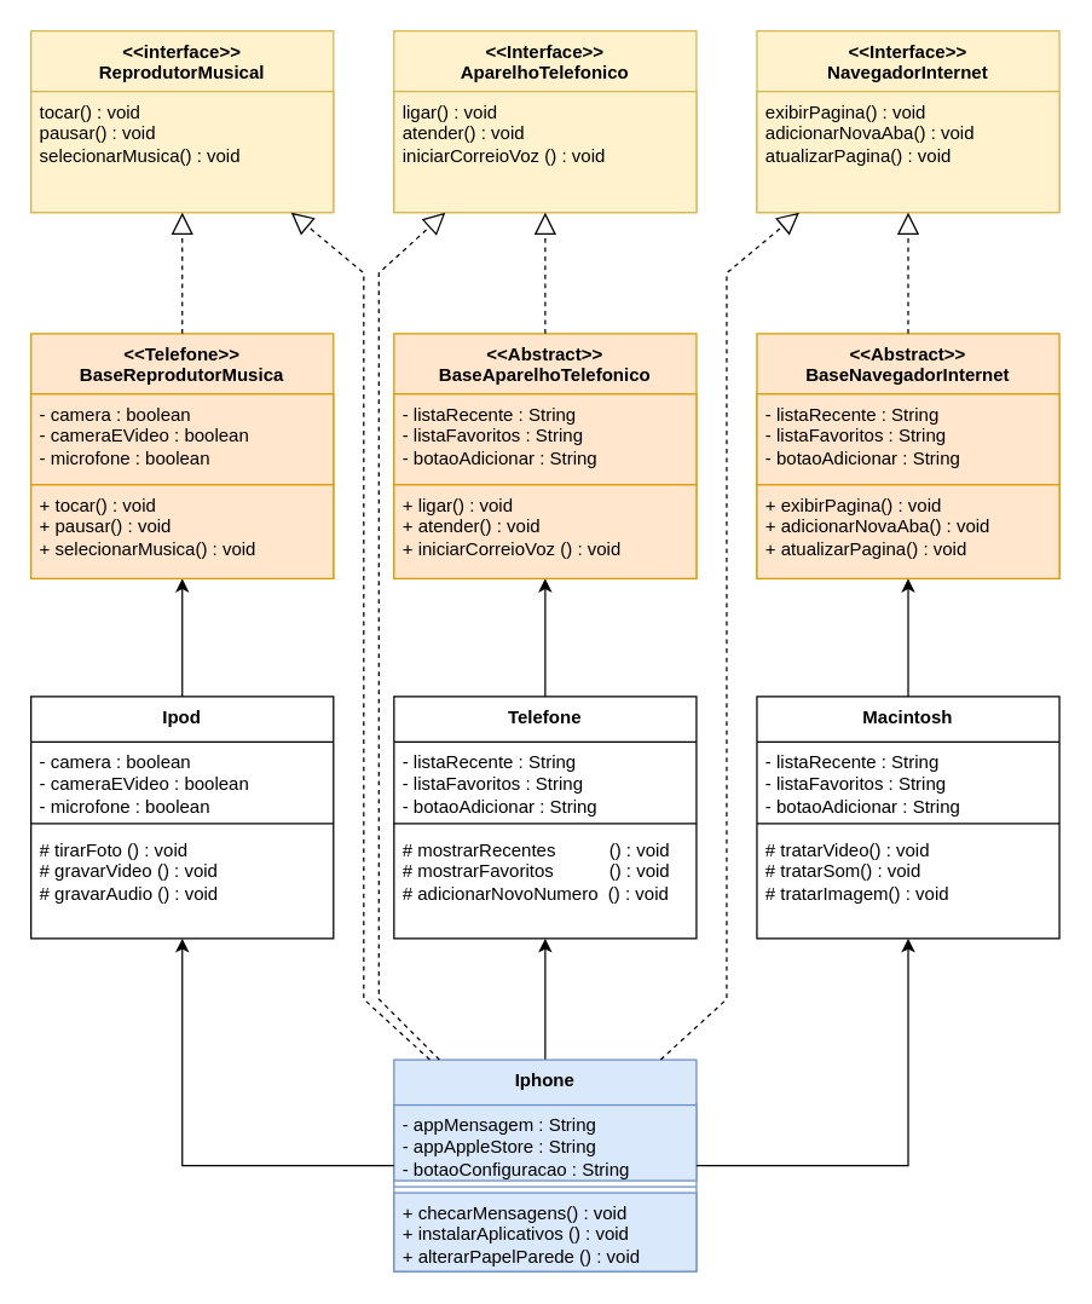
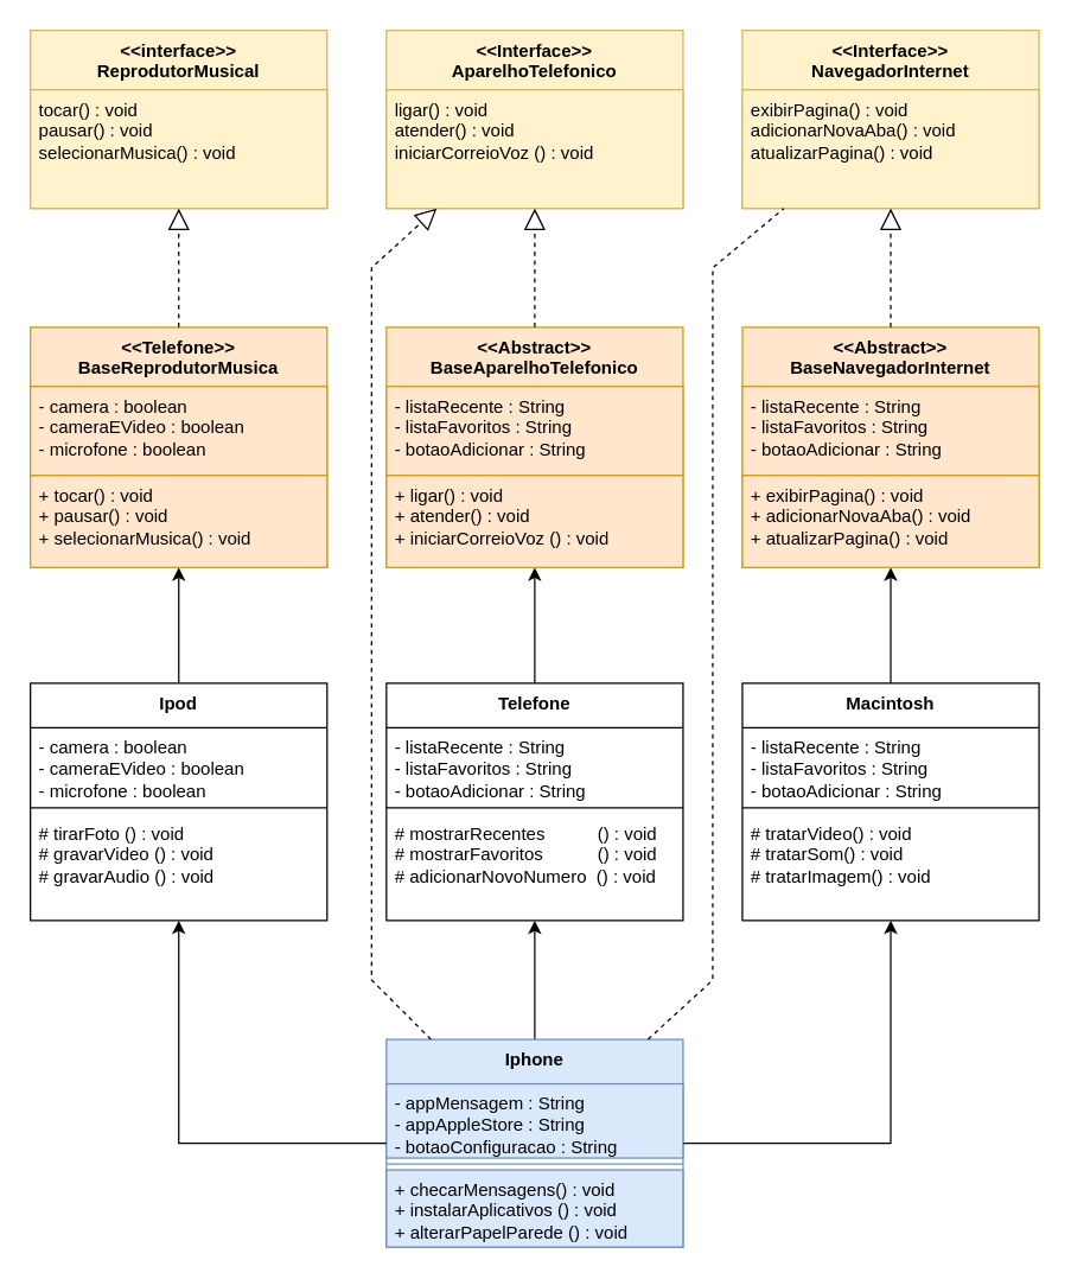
  <mxCell id="0" />
  <mxCell id="1" parent="0" />
  <mxCell id="2" value="&lt;div&gt;&amp;lt;&amp;lt;interface&amp;gt;&amp;gt;&lt;/div&gt;ReprodutorMusical" style="swimlane;fontStyle=1;align=center;verticalAlign=top;childLayout=stackLayout;horizontal=1;startSize=40;horizontalStack=0;resizeParent=1;resizeParentMax=0;resizeLast=0;collapsible=1;marginBottom=0;whiteSpace=wrap;html=1;fillColor=#fff2cc;strokeColor=#d6b656;" parent="1" vertex="1"><mxGeometry x="20" y="20" width="200" height="120" as="geometry"><mxRectangle x="330" y="60" width="140" height="30" as="alternateBounds" /></mxGeometry></mxCell>
  <mxCell id="3" value="tocar() : void&lt;div&gt;pausar() : void&lt;/div&gt;&lt;div&gt;selecionarMusica() : void&lt;/div&gt;" style="text;strokeColor=#d6b656;fillColor=#fff2cc;align=left;verticalAlign=top;spacingLeft=4;spacingRight=4;overflow=hidden;rotatable=0;points=[[0,0.5],[1,0.5]];portConstraint=eastwest;whiteSpace=wrap;html=1;" parent="2" vertex="1"><mxGeometry y="40" width="200" height="80" as="geometry" /></mxCell>
  <mxCell id="4" value="&lt;div&gt;&amp;lt;&amp;lt;Interface&amp;gt;&amp;gt;&lt;/div&gt;&lt;div&gt;AparelhoTelefonico&lt;/div&gt;" style="swimlane;fontStyle=1;align=center;verticalAlign=top;childLayout=stackLayout;horizontal=1;startSize=40;horizontalStack=0;resizeParent=1;resizeParentMax=0;resizeLast=0;collapsible=1;marginBottom=0;whiteSpace=wrap;html=1;fillColor=#fff2cc;strokeColor=#d6b656;" parent="1" vertex="1"><mxGeometry x="260" y="20" width="200" height="120" as="geometry"><mxRectangle x="330" y="60" width="140" height="30" as="alternateBounds" /></mxGeometry></mxCell>
  <mxCell id="5" value="ligar() : void&lt;div&gt;atender() :&amp;nbsp;&lt;span style=&quot;background-color: initial;&quot;&gt;void&lt;/span&gt;&lt;/div&gt;&lt;div&gt;&lt;span style=&quot;background-color: initial;&quot;&gt;iniciarCorreioVoz () : void&lt;/span&gt;&lt;/div&gt;" style="text;strokeColor=#d6b656;fillColor=#fff2cc;align=left;verticalAlign=top;spacingLeft=4;spacingRight=4;overflow=hidden;rotatable=0;points=[[0,0.5],[1,0.5]];portConstraint=eastwest;whiteSpace=wrap;html=1;" parent="4" vertex="1"><mxGeometry y="40" width="200" height="80" as="geometry" /></mxCell>
  <mxCell id="6" value="&lt;div&gt;&amp;lt;&amp;lt;Interface&amp;gt;&amp;gt;&lt;/div&gt;&lt;div&gt;NavegadorInternet&lt;/div&gt;" style="swimlane;fontStyle=1;align=center;verticalAlign=top;childLayout=stackLayout;horizontal=1;startSize=40;horizontalStack=0;resizeParent=1;resizeParentMax=0;resizeLast=0;collapsible=1;marginBottom=0;whiteSpace=wrap;html=1;fillColor=#fff2cc;strokeColor=#d6b656;" parent="1" vertex="1"><mxGeometry x="500" y="20" width="200" height="120" as="geometry"><mxRectangle x="330" y="60" width="140" height="30" as="alternateBounds" /></mxGeometry></mxCell>
  <mxCell id="7" value="exibirPagina() : void&lt;div&gt;adicionarNovaAba() :&amp;nbsp;&lt;span style=&quot;background-color: initial;&quot;&gt;void&lt;/span&gt;&lt;/div&gt;&lt;div&gt;atualizarPagina() :&amp;nbsp;&lt;span style=&quot;background-color: initial;&quot;&gt;void&lt;/span&gt;&lt;/div&gt;" style="text;strokeColor=#d6b656;fillColor=#fff2cc;align=left;verticalAlign=top;spacingLeft=4;spacingRight=4;overflow=hidden;rotatable=0;points=[[0,0.5],[1,0.5]];portConstraint=eastwest;whiteSpace=wrap;html=1;" parent="6" vertex="1"><mxGeometry y="40" width="200" height="80" as="geometry" /></mxCell>
  <mxCell id="8" value="" style="edgeStyle=orthogonalEdgeStyle;rounded=0;orthogonalLoop=1;jettySize=auto;html=1;" edge="1" parent="1" source="9" target="30"><mxGeometry relative="1" as="geometry"><Array as="points"><mxPoint x="120" y="380" /><mxPoint x="120" y="380" /></Array></mxGeometry></mxCell>
  <mxCell id="9" value="&lt;div&gt;Ipod&lt;/div&gt;" style="swimlane;fontStyle=1;align=center;verticalAlign=top;childLayout=stackLayout;horizontal=1;startSize=30;horizontalStack=0;resizeParent=1;resizeParentMax=0;resizeLast=0;collapsible=1;marginBottom=0;whiteSpace=wrap;html=1;" parent="1" vertex="1"><mxGeometry x="20" y="460" width="200" height="160" as="geometry"><mxRectangle x="330" y="60" width="140" height="30" as="alternateBounds" /></mxGeometry></mxCell>
  <mxCell id="10" value="&lt;div&gt;- camera : boolean&lt;/div&gt;&lt;div&gt;- cameraEVideo : boolean&lt;/div&gt;&lt;div&gt;- microfone : boolean&lt;/div&gt;" style="text;strokeColor=none;fillColor=none;align=left;verticalAlign=top;spacingLeft=4;spacingRight=4;overflow=hidden;rotatable=0;points=[[0,0.5],[1,0.5]];portConstraint=eastwest;whiteSpace=wrap;html=1;" parent="9" vertex="1"><mxGeometry y="30" width="200" height="50" as="geometry" /></mxCell>
  <mxCell id="11" value="" style="line;strokeWidth=1;fillColor=none;align=left;verticalAlign=middle;spacingTop=-1;spacingLeft=3;spacingRight=3;rotatable=0;labelPosition=right;points=[];portConstraint=eastwest;strokeColor=inherit;" parent="9" vertex="1"><mxGeometry y="80" width="200" height="8" as="geometry" /></mxCell>
  <mxCell id="12" value="# tirarFoto () : void&lt;span style=&quot;white-space: pre;&quot;&gt;&#09;&lt;/span&gt;&lt;span style=&quot;white-space: pre;&quot;&gt;&#09;&lt;/span&gt;&lt;span style=&quot;white-space: pre;&quot;&gt;&#09;&lt;/span&gt;&lt;div&gt;# gravarVideo () : void&lt;/div&gt;&lt;div&gt;# gravarAudio () : void&lt;/div&gt;" style="text;strokeColor=none;fillColor=none;align=left;verticalAlign=top;spacingLeft=4;spacingRight=4;overflow=hidden;rotatable=0;points=[[0,0.5],[1,0.5]];portConstraint=eastwest;whiteSpace=wrap;html=1;" parent="9" vertex="1"><mxGeometry y="88" width="200" height="72" as="geometry" /></mxCell>
  <mxCell id="13" value="" style="edgeStyle=orthogonalEdgeStyle;rounded=0;orthogonalLoop=1;jettySize=auto;html=1;" edge="1" parent="1" source="14" target="33"><mxGeometry relative="1" as="geometry"><Array as="points"><mxPoint x="360" y="390" /><mxPoint x="360" y="390" /></Array></mxGeometry></mxCell>
  <mxCell id="14" value="&lt;div&gt;Telefone&lt;/div&gt;" style="swimlane;fontStyle=1;align=center;verticalAlign=top;childLayout=stackLayout;horizontal=1;startSize=30;horizontalStack=0;resizeParent=1;resizeParentMax=0;resizeLast=0;collapsible=1;marginBottom=0;whiteSpace=wrap;html=1;" parent="1" vertex="1"><mxGeometry x="260" y="460" width="200" height="160" as="geometry"><mxRectangle x="330" y="60" width="140" height="30" as="alternateBounds" /></mxGeometry></mxCell>
  <mxCell id="15" value="&lt;div&gt;- listaRecente : String&lt;/div&gt;&lt;div&gt;- listaFavoritos : String&lt;/div&gt;&lt;div&gt;- botaoAdicionar : String&lt;/div&gt;" style="text;strokeColor=none;fillColor=none;align=left;verticalAlign=top;spacingLeft=4;spacingRight=4;overflow=hidden;rotatable=0;points=[[0,0.5],[1,0.5]];portConstraint=eastwest;whiteSpace=wrap;html=1;" parent="14" vertex="1"><mxGeometry y="30" width="200" height="50" as="geometry" /></mxCell>
  <mxCell id="16" value="" style="line;strokeWidth=1;fillColor=none;align=left;verticalAlign=middle;spacingTop=-1;spacingLeft=3;spacingRight=3;rotatable=0;labelPosition=right;points=[];portConstraint=eastwest;strokeColor=inherit;" parent="14" vertex="1"><mxGeometry y="80" width="200" height="8" as="geometry" /></mxCell>
  <mxCell id="17" value="# mostrarRecentes&lt;span style=&quot;white-space: pre;&quot;&gt;&#09;&lt;span style=&quot;white-space: pre;&quot;&gt;&#09;&lt;/span&gt;&lt;/span&gt; () : void&lt;div&gt;# mostrarFavoritos &lt;span style=&quot;white-space: pre;&quot;&gt;&#09;&lt;/span&gt;&lt;span style=&quot;white-space: pre;&quot;&gt;&#09;&lt;/span&gt;&amp;nbsp;() : void&lt;/div&gt;&lt;div&gt;# adicionarNovoNumero&amp;nbsp; () : void&lt;/div&gt;" style="text;strokeColor=none;fillColor=none;align=left;verticalAlign=top;spacingLeft=4;spacingRight=4;overflow=hidden;rotatable=0;points=[[0,0.5],[1,0.5]];portConstraint=eastwest;whiteSpace=wrap;html=1;" parent="14" vertex="1"><mxGeometry y="88" width="200" height="72" as="geometry" /></mxCell>
  <mxCell id="18" value="" style="edgeStyle=orthogonalEdgeStyle;rounded=0;orthogonalLoop=1;jettySize=auto;html=1;" edge="1" parent="1" source="19" target="36"><mxGeometry relative="1" as="geometry"><Array as="points"><mxPoint x="600" y="380" /><mxPoint x="600" y="380" /></Array></mxGeometry></mxCell>
  <mxCell id="19" value="&lt;div&gt;Macintosh&lt;/div&gt;" style="swimlane;fontStyle=1;align=center;verticalAlign=top;childLayout=stackLayout;horizontal=1;startSize=30;horizontalStack=0;resizeParent=1;resizeParentMax=0;resizeLast=0;collapsible=1;marginBottom=0;whiteSpace=wrap;html=1;" parent="1" vertex="1"><mxGeometry x="500" y="460" width="200" height="160" as="geometry"><mxRectangle x="330" y="60" width="140" height="30" as="alternateBounds" /></mxGeometry></mxCell>
  <mxCell id="20" value="&lt;div&gt;- listaRecente : String&lt;/div&gt;&lt;div&gt;- listaFavoritos : String&lt;/div&gt;&lt;div&gt;- botaoAdicionar : String&lt;/div&gt;" style="text;strokeColor=none;fillColor=none;align=left;verticalAlign=top;spacingLeft=4;spacingRight=4;overflow=hidden;rotatable=0;points=[[0,0.5],[1,0.5]];portConstraint=eastwest;whiteSpace=wrap;html=1;" parent="19" vertex="1"><mxGeometry y="30" width="200" height="50" as="geometry" /></mxCell>
  <mxCell id="21" value="" style="line;strokeWidth=1;fillColor=none;align=left;verticalAlign=middle;spacingTop=-1;spacingLeft=3;spacingRight=3;rotatable=0;labelPosition=right;points=[];portConstraint=eastwest;strokeColor=inherit;" parent="19" vertex="1"><mxGeometry y="80" width="200" height="8" as="geometry" /></mxCell>
  <mxCell id="22" value="# tratarVideo() : void&lt;div&gt;# tratarSom() : void&lt;/div&gt;&lt;div&gt;# tratarImagem() : void&lt;/div&gt;" style="text;strokeColor=none;fillColor=none;align=left;verticalAlign=top;spacingLeft=4;spacingRight=4;overflow=hidden;rotatable=0;points=[[0,0.5],[1,0.5]];portConstraint=eastwest;whiteSpace=wrap;html=1;" parent="19" vertex="1"><mxGeometry y="88" width="200" height="72" as="geometry" /></mxCell>
  <mxCell id="23" value="" style="edgeStyle=orthogonalEdgeStyle;rounded=0;orthogonalLoop=1;jettySize=auto;html=1;" edge="1" parent="1" source="24" target="17"><mxGeometry relative="1" as="geometry"><Array as="points"><mxPoint x="360" y="630" /><mxPoint x="360" y="630" /></Array></mxGeometry></mxCell>
  <mxCell id="24" value="&lt;div&gt;Iphone&lt;/div&gt;" style="swimlane;fontStyle=1;align=center;verticalAlign=top;childLayout=stackLayout;horizontal=1;startSize=30;horizontalStack=0;resizeParent=1;resizeParentMax=0;resizeLast=0;collapsible=1;marginBottom=0;whiteSpace=wrap;html=1;fillColor=#dae8fc;strokeColor=#6c8ebf;" parent="1" vertex="1"><mxGeometry x="260" y="700" width="200" height="140" as="geometry"><mxRectangle x="330" y="60" width="140" height="30" as="alternateBounds" /></mxGeometry></mxCell>
  <mxCell id="25" value="&lt;div&gt;- appMensagem : String&lt;/div&gt;&lt;div&gt;- appAppleStore : String&lt;/div&gt;&lt;div&gt;- botaoConfiguracao : String&lt;/div&gt;" style="text;strokeColor=#6c8ebf;fillColor=#dae8fc;align=left;verticalAlign=top;spacingLeft=4;spacingRight=4;overflow=hidden;rotatable=0;points=[[0,0.5],[1,0.5]];portConstraint=eastwest;whiteSpace=wrap;html=1;" parent="24" vertex="1"><mxGeometry y="30" width="200" height="50" as="geometry" /></mxCell>
  <mxCell id="26" value="" style="line;strokeWidth=1;fillColor=#dae8fc;align=left;verticalAlign=middle;spacingTop=-1;spacingLeft=3;spacingRight=3;rotatable=0;labelPosition=right;points=[];portConstraint=eastwest;strokeColor=#6c8ebf;" parent="24" vertex="1"><mxGeometry y="80" width="200" height="8" as="geometry" /></mxCell>
  <mxCell id="27" value="+ checarMensagens() : void&lt;div&gt;+ instalarAplicativos () : void&lt;/div&gt;&lt;div&gt;+ alterarPapelParede () : void&lt;/div&gt;" style="text;strokeColor=#6c8ebf;fillColor=#dae8fc;align=left;verticalAlign=top;spacingLeft=4;spacingRight=4;overflow=hidden;rotatable=0;points=[[0,0.5],[1,0.5]];portConstraint=eastwest;whiteSpace=wrap;html=1;" parent="24" vertex="1"><mxGeometry y="88" width="200" height="52" as="geometry" /></mxCell>
  <mxCell id="28" value="&lt;div&gt;&amp;lt;&amp;lt;Telefone&amp;gt;&amp;gt;&lt;/div&gt;&lt;div&gt;BaseReprodutorMusica&lt;/div&gt;" style="swimlane;fontStyle=1;align=center;verticalAlign=top;childLayout=stackLayout;horizontal=1;startSize=40;horizontalStack=0;resizeParent=1;resizeParentMax=0;resizeLast=0;collapsible=1;marginBottom=0;whiteSpace=wrap;html=1;fillColor=#ffe6cc;strokeColor=#d79b00;" vertex="1" parent="1"><mxGeometry x="20" y="220" width="200" height="162" as="geometry"><mxRectangle x="330" y="60" width="140" height="30" as="alternateBounds" /></mxGeometry></mxCell>
  <mxCell id="29" value="&lt;div&gt;- camera : boolean&lt;/div&gt;&lt;div&gt;- cameraEVideo : boolean&lt;/div&gt;&lt;div&gt;- microfone : boolean&lt;/div&gt;" style="text;strokeColor=#d79b00;fillColor=#ffe6cc;align=left;verticalAlign=top;spacingLeft=4;spacingRight=4;overflow=hidden;rotatable=0;points=[[0,0.5],[1,0.5]];portConstraint=eastwest;whiteSpace=wrap;html=1;" vertex="1" parent="28"><mxGeometry y="40" width="200" height="60" as="geometry" /></mxCell>
  <mxCell id="30" value="+ tocar() : void&lt;div&gt;+ pausar() : void&lt;/div&gt;&lt;div&gt;+ selecionarMusica() : void&lt;/div&gt;" style="text;strokeColor=#d79b00;fillColor=#ffe6cc;align=left;verticalAlign=top;spacingLeft=4;spacingRight=4;overflow=hidden;rotatable=0;points=[[0,0.5],[1,0.5]];portConstraint=eastwest;whiteSpace=wrap;html=1;" vertex="1" parent="28"><mxGeometry y="100" width="200" height="62" as="geometry" /></mxCell>
  <mxCell id="31" value="&lt;div&gt;&amp;lt;&amp;lt;Abstract&amp;gt;&amp;gt;&lt;/div&gt;&lt;div&gt;BaseAparelhoTelefonico&lt;/div&gt;" style="swimlane;fontStyle=1;align=center;verticalAlign=top;childLayout=stackLayout;horizontal=1;startSize=40;horizontalStack=0;resizeParent=1;resizeParentMax=0;resizeLast=0;collapsible=1;marginBottom=0;whiteSpace=wrap;html=1;fillColor=#ffe6cc;strokeColor=#d79b00;" vertex="1" parent="1"><mxGeometry x="260" y="220" width="200" height="162" as="geometry"><mxRectangle x="330" y="60" width="140" height="30" as="alternateBounds" /></mxGeometry></mxCell>
  <mxCell id="32" value="&lt;div&gt;- listaRecente : String&lt;/div&gt;&lt;div&gt;- listaFavoritos : String&lt;/div&gt;&lt;div&gt;- botaoAdicionar : String&lt;/div&gt;" style="text;strokeColor=#d79b00;fillColor=#ffe6cc;align=left;verticalAlign=top;spacingLeft=4;spacingRight=4;overflow=hidden;rotatable=0;points=[[0,0.5],[1,0.5]];portConstraint=eastwest;whiteSpace=wrap;html=1;" vertex="1" parent="31"><mxGeometry y="40" width="200" height="60" as="geometry" /></mxCell>
  <mxCell id="33" value="+ ligar() : void&lt;div&gt;+ atender() :&amp;nbsp;&lt;span style=&quot;background-color: initial;&quot;&gt;void&lt;/span&gt;&lt;/div&gt;&lt;div&gt;&lt;span style=&quot;background-color: initial;&quot;&gt;+ iniciarCorreioVoz () : void&lt;/span&gt;&lt;/div&gt;" style="text;strokeColor=#d79b00;fillColor=#ffe6cc;align=left;verticalAlign=top;spacingLeft=4;spacingRight=4;overflow=hidden;rotatable=0;points=[[0,0.5],[1,0.5]];portConstraint=eastwest;whiteSpace=wrap;html=1;" vertex="1" parent="31"><mxGeometry y="100" width="200" height="62" as="geometry" /></mxCell>
  <mxCell id="34" value="&lt;div&gt;&amp;lt;&amp;lt;Abstract&amp;gt;&amp;gt;&lt;/div&gt;&lt;div&gt;BaseNavegadorInternet&lt;/div&gt;" style="swimlane;fontStyle=1;align=center;verticalAlign=top;childLayout=stackLayout;horizontal=1;startSize=40;horizontalStack=0;resizeParent=1;resizeParentMax=0;resizeLast=0;collapsible=1;marginBottom=0;whiteSpace=wrap;html=1;fillColor=#ffe6cc;strokeColor=#d79b00;" vertex="1" parent="1"><mxGeometry x="500" y="220" width="200" height="162" as="geometry"><mxRectangle x="330" y="60" width="140" height="30" as="alternateBounds" /></mxGeometry></mxCell>
  <mxCell id="35" value="&lt;div&gt;- listaRecente : String&lt;/div&gt;&lt;div&gt;- listaFavoritos : String&lt;/div&gt;&lt;div&gt;- botaoAdicionar : String&lt;/div&gt;" style="text;strokeColor=#d79b00;fillColor=#ffe6cc;align=left;verticalAlign=top;spacingLeft=4;spacingRight=4;overflow=hidden;rotatable=0;points=[[0,0.5],[1,0.5]];portConstraint=eastwest;whiteSpace=wrap;html=1;" vertex="1" parent="34"><mxGeometry y="40" width="200" height="60" as="geometry" /></mxCell>
  <mxCell id="36" value="+ exibirPagina() : void&lt;div&gt;+ adicionarNovaAba() :&amp;nbsp;&lt;span style=&quot;background-color: initial;&quot;&gt;void&lt;/span&gt;&lt;/div&gt;&lt;div&gt;+ atualizarPagina() :&amp;nbsp;&lt;span style=&quot;background-color: initial;&quot;&gt;void&lt;/span&gt;&lt;/div&gt;" style="text;strokeColor=#d79b00;fillColor=#ffe6cc;align=left;verticalAlign=top;spacingLeft=4;spacingRight=4;overflow=hidden;rotatable=0;points=[[0,0.5],[1,0.5]];portConstraint=eastwest;whiteSpace=wrap;html=1;" vertex="1" parent="34"><mxGeometry y="100" width="200" height="62" as="geometry" /></mxCell>
  <mxCell id="37" value="" style="endArrow=block;dashed=1;endFill=0;endSize=12;html=1;rounded=0;" edge="1" parent="1" source="28" target="3"><mxGeometry width="160" relative="1" as="geometry"><mxPoint x="90" y="220" as="sourcePoint" /><mxPoint x="120" y="140" as="targetPoint" /><Array as="points"><mxPoint x="120" y="180" /></Array></mxGeometry></mxCell>
  <mxCell id="38" value="" style="endArrow=block;dashed=1;endFill=0;endSize=12;html=1;rounded=0;" edge="1" parent="1" source="31" target="5"><mxGeometry width="160" relative="1" as="geometry"><mxPoint x="350" y="220" as="sourcePoint" /><mxPoint x="510" y="220" as="targetPoint" /></mxGeometry></mxCell>
  <mxCell id="39" value="" style="endArrow=block;dashed=1;endFill=0;endSize=12;html=1;rounded=0;" edge="1" parent="1" source="34" target="7"><mxGeometry width="160" relative="1" as="geometry"><mxPoint x="600" y="220" as="sourcePoint" /><mxPoint x="760" y="220" as="targetPoint" /></mxGeometry></mxCell>
  <mxCell id="40" value="" style="endArrow=classic;html=1;rounded=0;" edge="1" parent="1" source="24" target="19"><mxGeometry width="50" height="50" relative="1" as="geometry"><mxPoint x="340" y="670" as="sourcePoint" /><mxPoint x="390" y="620" as="targetPoint" /><Array as="points"><mxPoint x="600" y="770" /></Array></mxGeometry></mxCell>
  <mxCell id="41" value="" style="endArrow=classic;html=1;rounded=0;" edge="1" parent="1" source="24" target="9"><mxGeometry width="50" height="50" relative="1" as="geometry"><mxPoint x="340" y="670" as="sourcePoint" /><mxPoint x="390" y="620" as="targetPoint" /><Array as="points"><mxPoint x="120" y="770" /></Array></mxGeometry></mxCell>
- <mxCell id="42" value="" style="endArrow=block;dashed=1;endFill=0;endSize=12;html=1;rounded=0;" edge="1" parent="1" source="24" target="2"><mxGeometry width="160" relative="1" as="geometry"><mxPoint x="140" y="410" as="sourcePoint" /><mxPoint x="300" y="410" as="targetPoint" /><Array as="points"><mxPoint x="240" y="660" /><mxPoint x="240" y="180" /></Array></mxGeometry></mxCell>
- <mxCell id="43" value="" style="endArrow=block;dashed=1;endFill=0;endSize=12;html=1;rounded=0;" edge="1" parent="1" source="24" target="6"><mxGeometry width="160" relative="1" as="geometry"><mxPoint x="140" y="410" as="sourcePoint" /><mxPoint x="300" y="410" as="targetPoint" /><Array as="points"><mxPoint x="480" y="660" /><mxPoint x="480" y="180" /></Array></mxGeometry></mxCell>
+ <mxCell id="43" value="" style="endArrow=none;dashed=1;endFill=0;endSize=12;html=1;rounded=0;" edge="1" parent="1" source="24" target="6"><mxGeometry width="160" relative="1" as="geometry"><mxPoint x="140" y="410" as="sourcePoint" /><mxPoint x="300" y="410" as="targetPoint" /><Array as="points"><mxPoint x="480" y="660" /><mxPoint x="480" y="180" /></Array></mxGeometry></mxCell>
  <mxCell id="44" value="" style="endArrow=block;dashed=1;endFill=0;endSize=12;html=1;rounded=0;" edge="1" parent="1" source="24" target="4"><mxGeometry width="160" relative="1" as="geometry"><mxPoint x="140" y="410" as="sourcePoint" /><mxPoint x="300" y="410" as="targetPoint" /><Array as="points"><mxPoint x="250" y="660" /><mxPoint x="250" y="180" /></Array></mxGeometry></mxCell>
